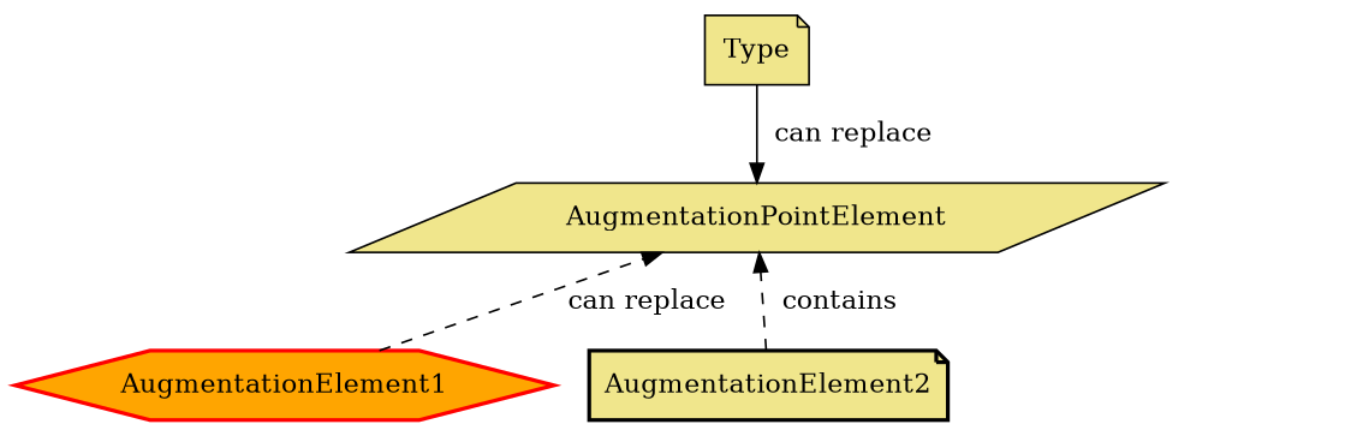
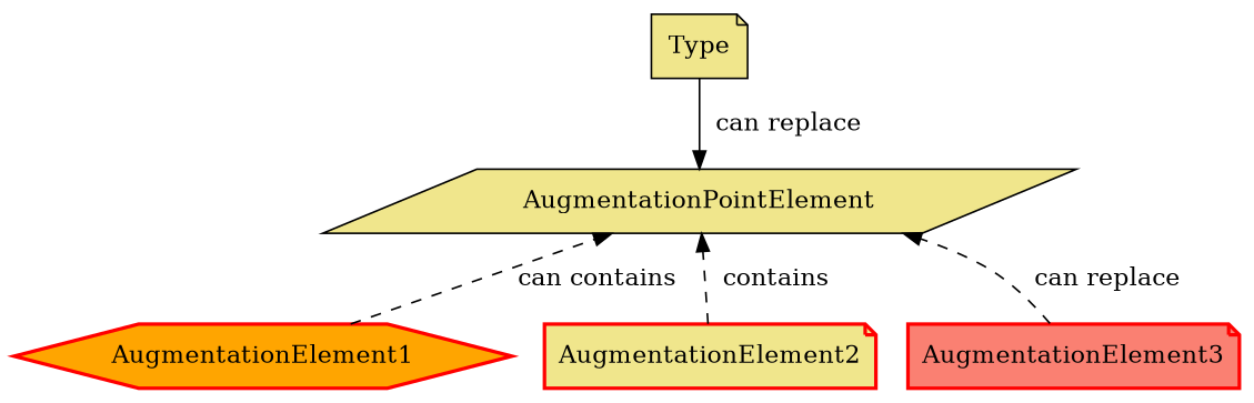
  digraph {
    rankdir=TB
    node [fillcolor=khaki shape=note style="filled, bold" color=red]
    edge [style=dashed]
    n1 [label=Type style=filled color=""]
    n2 [fillcolor=orange label=AugmentationElement1 shape=hexagon]
-   n3 [color=black label=AugmentationElement2]
+   n3 [label=AugmentationElement2]
+   n4 [fillcolor=salmon label=AugmentationElement3]
    n5 [label=AugmentationPointElement shape=parallelogram style=filled color=""]
    subgraph sub_1 {
      rank=source
      n1
    }
    subgraph sub_2 {
      rank=same
      n2
      n3
+     n4
    }
    n1 -> n5 [label="  can replace" style=""]
-   n2 -> n5 [label="  can replace"]
+   n2 -> n5 [label="  can contains"]
    n3 -> n5 [label="  contains"]
+   n4 -> n5 [label="  can replace"]
    n5 -> n2 [style=invis]
    n5 -> n3 [style=invis]
+   n5 -> n4 [style=invis]
  }
